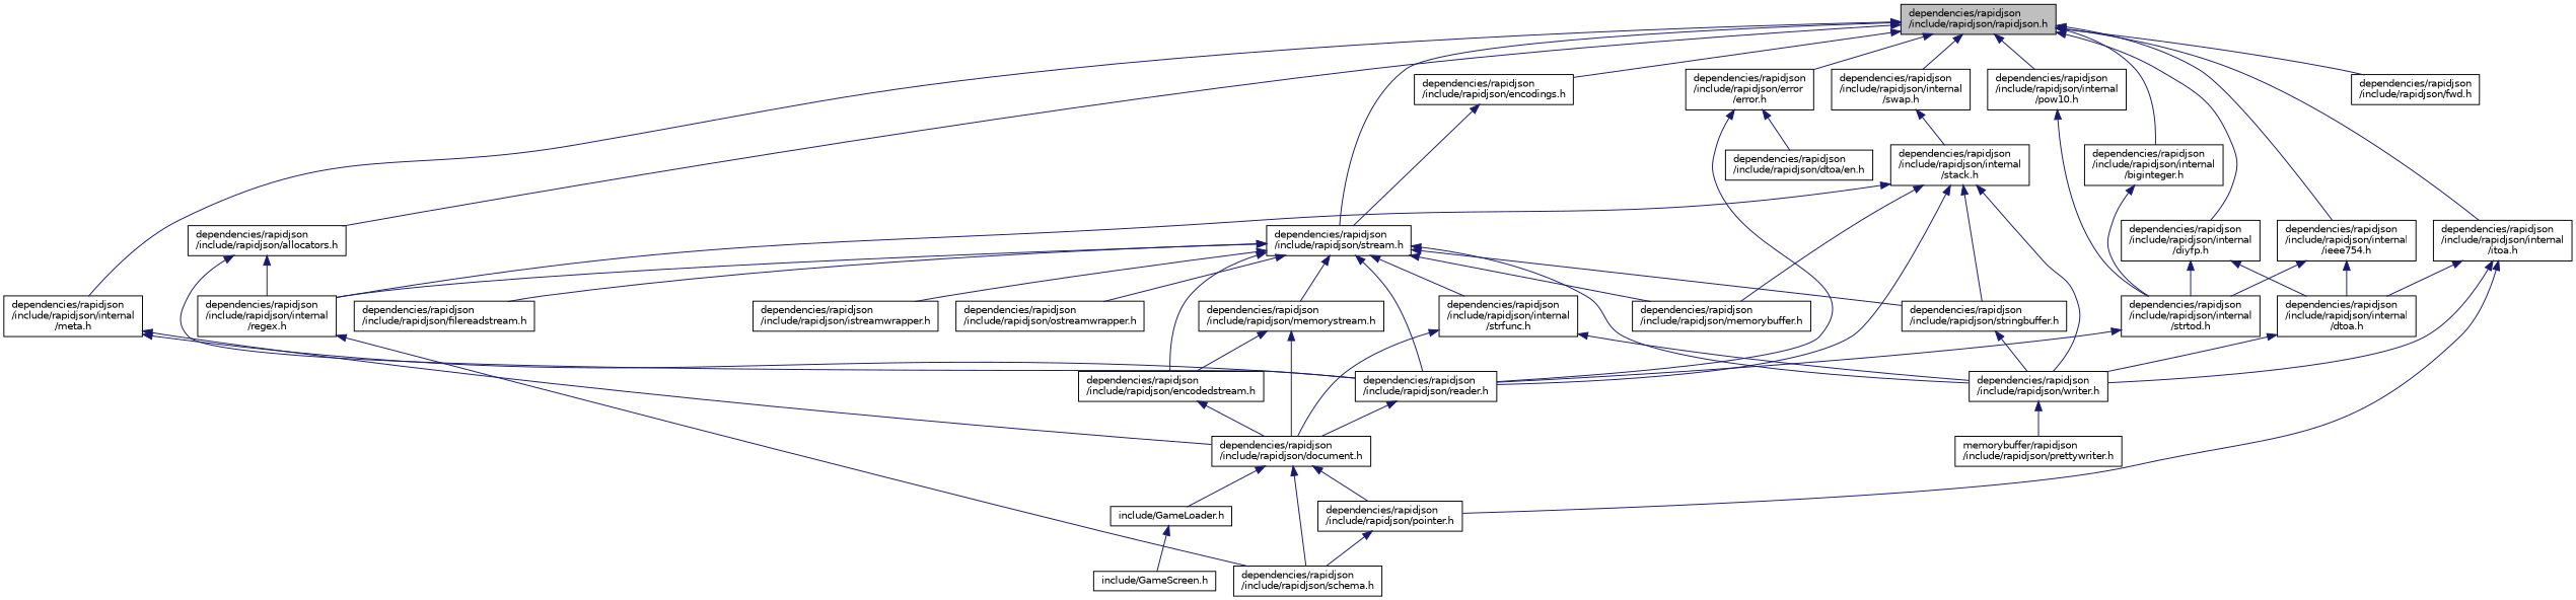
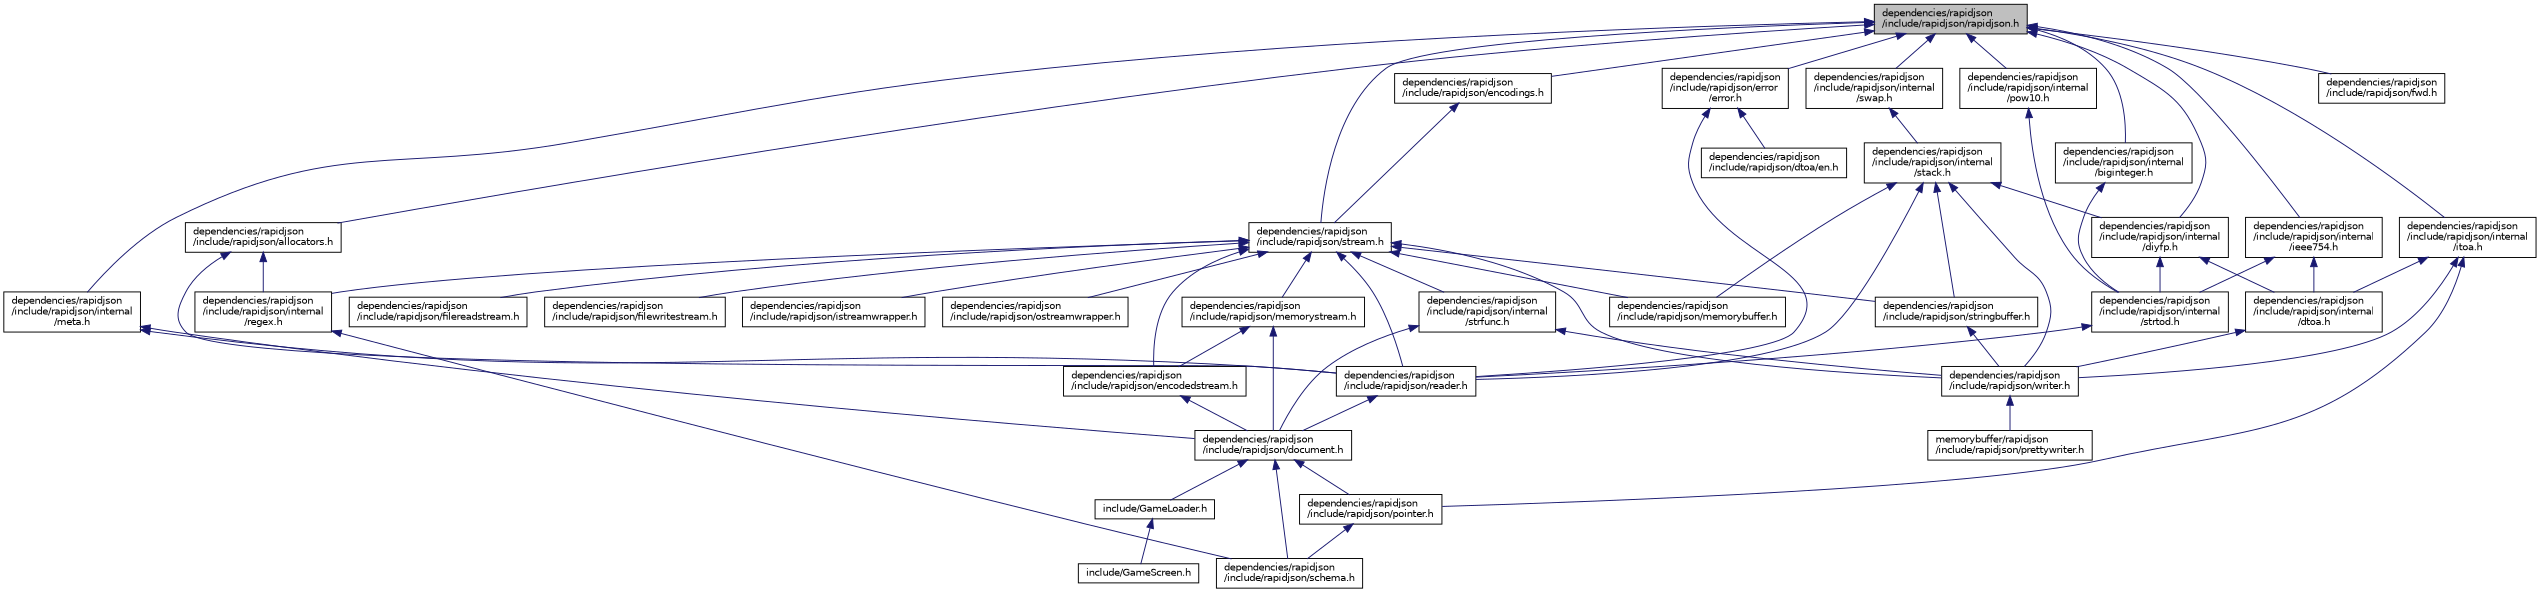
  digraph {
    node [color=black fillcolor=white fontname=Helvetica fontsize=10 shape=record style=filled]
    edge [color=midnightblue dir=back fontname=Helvetica fontsize=10 labelfontname=Helvetica labelfontsize=10 style=solid]
    n1 [fillcolor=grey75 fontcolor=black height=0.2 label="dependencies/rapidjson\l/include/rapidjson/rapidjson.h" width=0.4]
    n2 [height=0.2 label="dependencies/rapidjson\l/include/rapidjson/allocators.h" width=0.4]
    n3 [height=0.2 label="dependencies/rapidjson\l/include/rapidjson/stream.h" width=0.4]
    n4 [height=0.2 label="dependencies/rapidjson\l/include/rapidjson/encodings.h" width=0.4]
    n5 [height=0.2 label="dependencies/rapidjson\l/include/rapidjson/internal\l/meta.h" width=0.4]
    n6 [height=0.2 label="dependencies/rapidjson\l/include/rapidjson/internal\l/swap.h" width=0.4]
    n7 [height=0.2 label="dependencies/rapidjson\l/include/rapidjson/internal\l/ieee754.h" width=0.4]
    n8 [height=0.2 label="dependencies/rapidjson\l/include/rapidjson/internal\l/biginteger.h" width=0.4]
    n9 [height=0.2 label="dependencies/rapidjson\l/include/rapidjson/internal\l/diyfp.h" width=0.4]
    n10 [height=0.2 label="dependencies/rapidjson\l/include/rapidjson/internal\l/pow10.h" width=0.4]
    n11 [height=0.2 label="dependencies/rapidjson\l/include/rapidjson/error\l/error.h" width=0.4]
    n12 [height=0.2 label="dependencies/rapidjson\l/include/rapidjson/fwd.h" width=0.4]
    n13 [height=0.2 label="dependencies/rapidjson\l/include/rapidjson/internal\l/itoa.h" width=0.4]
    n14 [height=0.2 label="dependencies/rapidjson\l/include/rapidjson/reader.h" width=0.4]
    n15 [height=0.2 label="dependencies/rapidjson\l/include/rapidjson/internal\l/regex.h" width=0.4]
    n16 [height=0.2 label="dependencies/rapidjson\l/include/rapidjson/memorybuffer.h" width=0.4]
    n17 [height=0.2 label="dependencies/rapidjson\l/include/rapidjson/writer.h" width=0.4]
    n18 [height=0.2 label="dependencies/rapidjson\l/include/rapidjson/stringbuffer.h" width=0.4]
    n19 [height=0.2 label="dependencies/rapidjson\l/include/rapidjson/encodedstream.h" width=0.4]
    n20 [height=0.2 label="dependencies/rapidjson\l/include/rapidjson/memorystream.h" width=0.4]
    n21 [height=0.2 label="dependencies/rapidjson\l/include/rapidjson/internal\l/strfunc.h" width=0.4]
    n22 [height=0.2 label="dependencies/rapidjson\l/include/rapidjson/filereadstream.h" width=0.4]
+   n23 [height=0.2 label="dependencies/rapidjson\l/include/rapidjson/filewritestream.h" width=0.4]
    n24 [height=0.2 label="dependencies/rapidjson\l/include/rapidjson/istreamwrapper.h" width=0.4]
    n25 [height=0.2 label="dependencies/rapidjson\l/include/rapidjson/ostreamwrapper.h" width=0.4]
    n26 [height=0.2 label="dependencies/rapidjson\l/include/rapidjson/document.h" width=0.4]
    n27 [height=0.2 label="dependencies/rapidjson\l/include/rapidjson/internal\l/stack.h" width=0.4]
    n28 [height=0.2 label="dependencies/rapidjson\l/include/rapidjson/internal\l/strtod.h" width=0.4]
    n29 [height=0.2 label="dependencies/rapidjson\l/include/rapidjson/internal\l/dtoa.h" width=0.4]
    n30 [height=0.2 label="dependencies/rapidjson\l/include/rapidjson/dtoa/en.h" width=0.4]
    n31 [height=0.2 label="dependencies/rapidjson\l/include/rapidjson/pointer.h" width=0.4]
    n32 [height=0.2 label="dependencies/rapidjson\l/include/rapidjson/schema.h" width=0.4]
    n33 [height=0.2 label="include/GameLoader.h" width=0.4]
    n34 [height=0.2 label="include/GameScreen.h" width=0.4]
    n35 [height=0.2 label="memorybuffer/rapidjson\l/include/rapidjson/prettywriter.h" width=0.4]
    n1 -> n2
    n1 -> n3
    n1 -> n4
    n1 -> n5
    n1 -> n6
    n1 -> n7
    n1 -> n8
    n1 -> n9
    n1 -> n10
    n1 -> n11
    n1 -> n12
    n1 -> n13
    n2 -> n14
    n2 -> n15
    n3 -> n14
    n3 -> n15
    n3 -> n16
    n3 -> n17
    n3 -> n18
    n3 -> n19
    n3 -> n20
    n3 -> n21
    n3 -> n22
+   n3 -> n23
    n3 -> n24
    n3 -> n25
    n4 -> n3
    n5 -> n14
    n5 -> n26
    n6 -> n27
    n7 -> n28
    n7 -> n29
    n8 -> n28
    n9 -> n28
    n9 -> n29
    n10 -> n28
    n11 -> n14
    n11 -> n30
    n13 -> n17
    n13 -> n29
    n13 -> n31
    n14 -> n26
    n15 -> n32
    n17 -> n35
    n18 -> n17
    n19 -> n26
    n20 -> n19
    n20 -> n26
    n21 -> n17
    n21 -> n26
    n26 -> n31
    n26 -> n32
    n26 -> n33
    n27 -> n14
-   n27 -> n15
+   n27 -> n9
    n27 -> n16
    n27 -> n17
    n27 -> n18
    n28 -> n14
    n29 -> n17
    n31 -> n32
    n33 -> n34
  }
